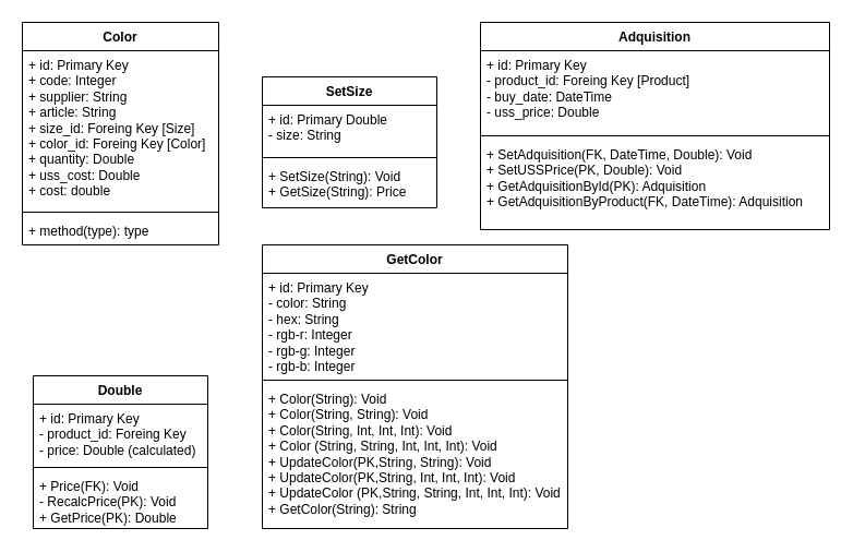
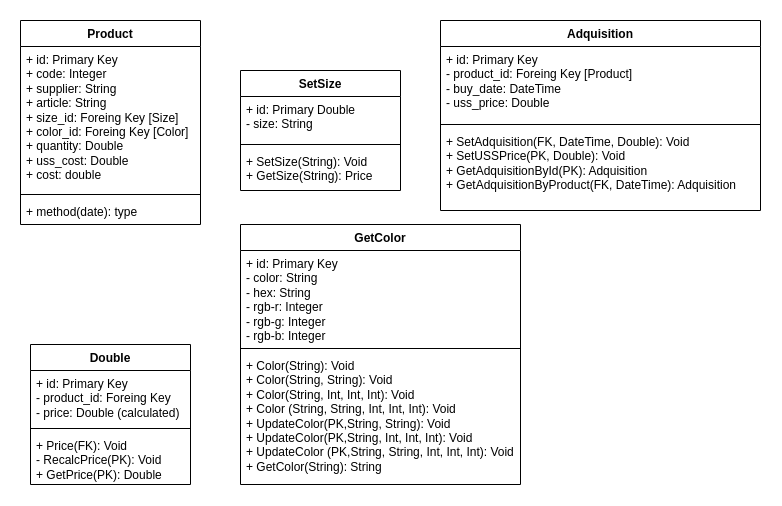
  <mxCell id="0" />
  <mxCell id="1" parent="0" />
  <mxCell id="2" value="SetSize" style="swimlane;fontStyle=1;align=center;verticalAlign=top;childLayout=stackLayout;horizontal=1;startSize=26;horizontalStack=0;resizeParent=1;resizeParentMax=0;resizeLast=0;collapsible=1;marginBottom=0;whiteSpace=wrap;html=1;" vertex="1" parent="1"><mxGeometry x="240" y="70" width="160" height="120" as="geometry"><mxRectangle x="480" y="10" width="60" height="30" as="alternateBounds" /></mxGeometry></mxCell>
  <mxCell id="3" value="+ id: Primary Double&lt;br&gt;- size: String" style="text;strokeColor=none;fillColor=none;align=left;verticalAlign=top;spacingLeft=4;spacingRight=4;overflow=hidden;rotatable=0;points=[[0,0.5],[1,0.5]];portConstraint=eastwest;whiteSpace=wrap;html=1;" vertex="1" parent="2"><mxGeometry y="26" width="160" height="44" as="geometry" /></mxCell>
  <mxCell id="4" value="" style="line;strokeWidth=1;fillColor=none;align=left;verticalAlign=middle;spacingTop=-1;spacingLeft=3;spacingRight=3;rotatable=0;labelPosition=right;points=[];portConstraint=eastwest;strokeColor=inherit;" vertex="1" parent="2"><mxGeometry y="70" width="160" height="8" as="geometry" /></mxCell>
  <mxCell id="5" value="+ SetSize(String): Void&lt;br&gt;+ GetSize(String): Price" style="text;strokeColor=none;fillColor=none;align=left;verticalAlign=top;spacingLeft=4;spacingRight=4;overflow=hidden;rotatable=0;points=[[0,0.5],[1,0.5]];portConstraint=eastwest;whiteSpace=wrap;html=1;" vertex="1" parent="2"><mxGeometry y="78" width="160" height="42" as="geometry" /></mxCell>
  <mxCell id="6" value="GetColor" style="swimlane;fontStyle=1;align=center;verticalAlign=top;childLayout=stackLayout;horizontal=1;startSize=26;horizontalStack=0;resizeParent=1;resizeParentMax=0;resizeLast=0;collapsible=1;marginBottom=0;whiteSpace=wrap;html=1;" vertex="1" parent="1"><mxGeometry x="240" y="224" width="280" height="260" as="geometry" /></mxCell>
  <mxCell id="7" value="+ id: Primary Key&lt;br&gt;- color: String&lt;br&gt;- hex: String&lt;br&gt;- rgb-r: Integer&lt;br&gt;- rgb-g: Integer&lt;br&gt;- rgb-b: Integer&amp;nbsp;" style="text;strokeColor=none;fillColor=none;align=left;verticalAlign=top;spacingLeft=4;spacingRight=4;overflow=hidden;rotatable=0;points=[[0,0.5],[1,0.5]];portConstraint=eastwest;whiteSpace=wrap;html=1;" vertex="1" parent="6"><mxGeometry y="26" width="280" height="94" as="geometry" /></mxCell>
  <mxCell id="8" value="" style="line;strokeWidth=1;fillColor=none;align=left;verticalAlign=middle;spacingTop=-1;spacingLeft=3;spacingRight=3;rotatable=0;labelPosition=right;points=[];portConstraint=eastwest;strokeColor=inherit;" vertex="1" parent="6"><mxGeometry y="120" width="280" height="8" as="geometry" /></mxCell>
  <mxCell id="9" value="+ Color(String): Void&lt;br&gt;+ Color(String, String): Void&lt;br&gt;+ Color(String, Int, Int, Int): Void&lt;br&gt;+ Color (String, String, Int, Int, Int): Void&lt;br&gt;+ UpdateColor(PK,String, String): Void&lt;br style=&quot;border-color: var(--border-color);&quot;&gt;+ UpdateColor(PK,String, Int, Int, Int): Void&lt;br style=&quot;border-color: var(--border-color);&quot;&gt;+ UpdateColor (PK,String, String, Int, Int, Int): Void&lt;br style=&quot;border-color: var(--border-color);&quot;&gt;+ GetColor(String): String" style="text;strokeColor=none;fillColor=none;align=left;verticalAlign=top;spacingLeft=4;spacingRight=4;overflow=hidden;rotatable=0;points=[[0,0.5],[1,0.5]];portConstraint=eastwest;whiteSpace=wrap;html=1;" vertex="1" parent="6"><mxGeometry y="128" width="280" height="132" as="geometry" /></mxCell>
- <mxCell id="10" value="Color" style="swimlane;fontStyle=1;align=center;verticalAlign=top;childLayout=stackLayout;horizontal=1;startSize=26;horizontalStack=0;resizeParent=1;resizeParentMax=0;resizeLast=0;collapsible=1;marginBottom=0;whiteSpace=wrap;html=1;" vertex="1" parent="1"><mxGeometry x="20" y="20" width="180" height="204" as="geometry" /></mxCell>
+ <mxCell id="10" value="Product" style="swimlane;fontStyle=1;align=center;verticalAlign=top;childLayout=stackLayout;horizontal=1;startSize=26;horizontalStack=0;resizeParent=1;resizeParentMax=0;resizeLast=0;collapsible=1;marginBottom=0;whiteSpace=wrap;html=1;" vertex="1" parent="1"><mxGeometry x="20" y="20" width="180" height="204" as="geometry" /></mxCell>
  <mxCell id="11" value="+ id: Primary Key&lt;br style=&quot;border-color: var(--border-color);&quot;&gt;+ code: Integer&lt;br style=&quot;border-color: var(--border-color);&quot;&gt;+ supplier: String&lt;br style=&quot;border-color: var(--border-color);&quot;&gt;+ article: String&lt;br style=&quot;border-color: var(--border-color);&quot;&gt;+ size_id: Foreing Key [Size]&lt;br style=&quot;border-color: var(--border-color);&quot;&gt;+ color_id: Foreing Key [Color]&lt;br style=&quot;border-color: var(--border-color);&quot;&gt;+ quantity: Double&lt;br style=&quot;border-color: var(--border-color);&quot;&gt;+ uss_cost: Double&lt;br style=&quot;border-color: var(--border-color);&quot;&gt;+ cost: double" style="text;strokeColor=none;fillColor=none;align=left;verticalAlign=top;spacingLeft=4;spacingRight=4;overflow=hidden;rotatable=0;points=[[0,0.5],[1,0.5]];portConstraint=eastwest;whiteSpace=wrap;html=1;" vertex="1" parent="10"><mxGeometry y="26" width="180" height="144" as="geometry" /></mxCell>
  <mxCell id="12" value="" style="line;strokeWidth=1;fillColor=none;align=left;verticalAlign=middle;spacingTop=-1;spacingLeft=3;spacingRight=3;rotatable=0;labelPosition=right;points=[];portConstraint=eastwest;strokeColor=inherit;" vertex="1" parent="10"><mxGeometry y="170" width="180" height="8" as="geometry" /></mxCell>
- <mxCell id="13" value="+ method(type): type" style="text;strokeColor=none;fillColor=none;align=left;verticalAlign=top;spacingLeft=4;spacingRight=4;overflow=hidden;rotatable=0;points=[[0,0.5],[1,0.5]];portConstraint=eastwest;whiteSpace=wrap;html=1;" vertex="1" parent="10"><mxGeometry y="178" width="180" height="26" as="geometry" /></mxCell>
+ <mxCell id="13" value="+ method(date): type" style="text;strokeColor=none;fillColor=none;align=left;verticalAlign=top;spacingLeft=4;spacingRight=4;overflow=hidden;rotatable=0;points=[[0,0.5],[1,0.5]];portConstraint=eastwest;whiteSpace=wrap;html=1;" vertex="1" parent="10"><mxGeometry y="178" width="180" height="26" as="geometry" /></mxCell>
  <mxCell id="14" value="Adquisition" style="swimlane;fontStyle=1;align=center;verticalAlign=top;childLayout=stackLayout;horizontal=1;startSize=26;horizontalStack=0;resizeParent=1;resizeParentMax=0;resizeLast=0;collapsible=1;marginBottom=0;whiteSpace=wrap;html=1;" vertex="1" parent="1"><mxGeometry x="440" y="20" width="320" height="190" as="geometry"><mxRectangle x="230" y="10" width="110" height="30" as="alternateBounds" /></mxGeometry></mxCell>
  <mxCell id="15" value="+ id: Primary Key&lt;br style=&quot;border-color: var(--border-color);&quot;&gt;- product_id: Foreing Key [Product]&lt;br style=&quot;border-color: var(--border-color);&quot;&gt;- buy_date: DateTime&lt;br style=&quot;border-color: var(--border-color);&quot;&gt;- uss_price: Double" style="text;strokeColor=none;fillColor=none;align=left;verticalAlign=top;spacingLeft=4;spacingRight=4;overflow=hidden;rotatable=0;points=[[0,0.5],[1,0.5]];portConstraint=eastwest;whiteSpace=wrap;html=1;" vertex="1" parent="14"><mxGeometry y="26" width="320" height="74" as="geometry" /></mxCell>
  <mxCell id="16" value="" style="line;strokeWidth=1;fillColor=none;align=left;verticalAlign=middle;spacingTop=-1;spacingLeft=3;spacingRight=3;rotatable=0;labelPosition=right;points=[];portConstraint=eastwest;strokeColor=inherit;" vertex="1" parent="14"><mxGeometry y="100" width="320" height="8" as="geometry" /></mxCell>
  <mxCell id="17" value="+ SetAdquisition(FK, DateTime, Double): Void&lt;br&gt;+ SetUSSPrice(PK, Double): Void&lt;br&gt;+ GetAdquisitionById(PK): Adquisition&lt;br&gt;+ GetAdquisitionByProduct(FK, DateTime): Adquisition" style="text;strokeColor=none;fillColor=none;align=left;verticalAlign=top;spacingLeft=4;spacingRight=4;overflow=hidden;rotatable=0;points=[[0,0.5],[1,0.5]];portConstraint=eastwest;whiteSpace=wrap;html=1;" vertex="1" parent="14"><mxGeometry y="108" width="320" height="82" as="geometry" /></mxCell>
  <mxCell id="18" value="Double" style="swimlane;fontStyle=1;align=center;verticalAlign=top;childLayout=stackLayout;horizontal=1;startSize=26;horizontalStack=0;resizeParent=1;resizeParentMax=0;resizeLast=0;collapsible=1;marginBottom=0;whiteSpace=wrap;html=1;" vertex="1" parent="1"><mxGeometry x="30" y="344" width="160" height="140" as="geometry" /></mxCell>
  <mxCell id="19" value="+ id: Primary Key&lt;br&gt;- product_id: Foreing Key&lt;br&gt;- price: Double (calculated)" style="text;strokeColor=none;fillColor=none;align=left;verticalAlign=top;spacingLeft=4;spacingRight=4;overflow=hidden;rotatable=0;points=[[0,0.5],[1,0.5]];portConstraint=eastwest;whiteSpace=wrap;html=1;" vertex="1" parent="18"><mxGeometry y="26" width="160" height="54" as="geometry" /></mxCell>
  <mxCell id="20" value="" style="line;strokeWidth=1;fillColor=none;align=left;verticalAlign=middle;spacingTop=-1;spacingLeft=3;spacingRight=3;rotatable=0;labelPosition=right;points=[];portConstraint=eastwest;strokeColor=inherit;" vertex="1" parent="18"><mxGeometry y="80" width="160" height="8" as="geometry" /></mxCell>
  <mxCell id="21" value="+ Price(FK): Void&lt;br&gt;- RecalcPrice(PK): Void&lt;br&gt;+ GetPrice(PK): Double" style="text;strokeColor=none;fillColor=none;align=left;verticalAlign=top;spacingLeft=4;spacingRight=4;overflow=hidden;rotatable=0;points=[[0,0.5],[1,0.5]];portConstraint=eastwest;whiteSpace=wrap;html=1;" vertex="1" parent="18"><mxGeometry y="88" width="160" height="52" as="geometry" /></mxCell>
